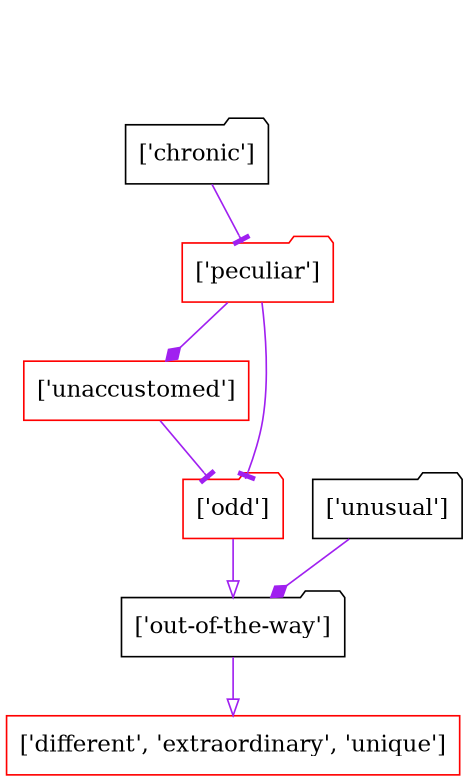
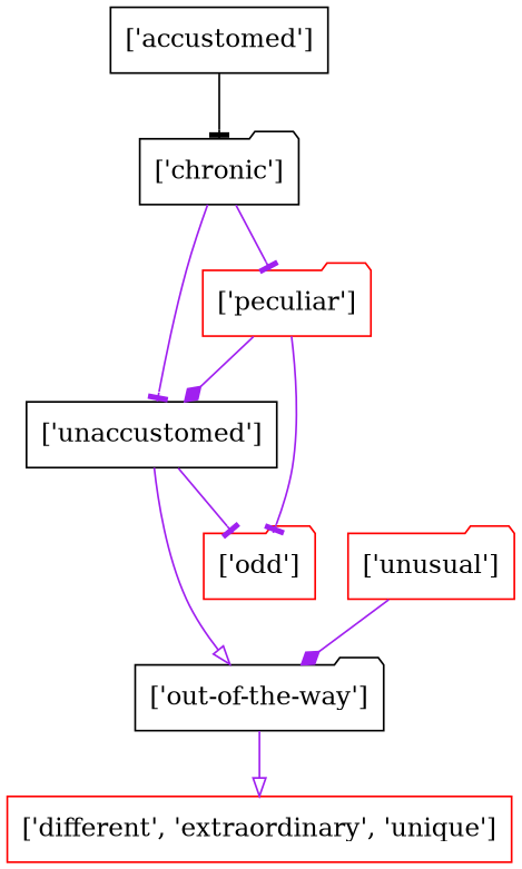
  strict digraph {
    node [color=black shape=folder]
    edge [arrowhead=tee color=purple]
    "['different', 'extraordinary', 'unique']" [color=red shape=box]
    "['out-of-the-way']"
+   "['accustomed']" [shape=box]
    "['chronic']"
-   "['unaccustomed']" [color=red shape=box]
+   "['unaccustomed']" [shape=box]
    "['peculiar']" [color=red]
    "['odd']" [color=red]
-   "['unusual']"
+   "['unusual']" [color=red]
    "['out-of-the-way']" -> "['different', 'extraordinary', 'unique']" [arrowhead=onormal]
+   "['accustomed']" -> "['chronic']" [color=black]
+   "['chronic']" -> "['unaccustomed']"
    "['chronic']" -> "['peculiar']"
-   "['odd']" -> "['out-of-the-way']" [arrowhead=onormal]
+   "['unaccustomed']" -> "['out-of-the-way']" [arrowhead=onormal]
    "['unaccustomed']" -> "['odd']"
    "['peculiar']" -> "['unaccustomed']" [arrowhead=diamond]
    "['peculiar']" -> "['odd']"
    "['unusual']" -> "['out-of-the-way']" [arrowhead=diamond]
  }
